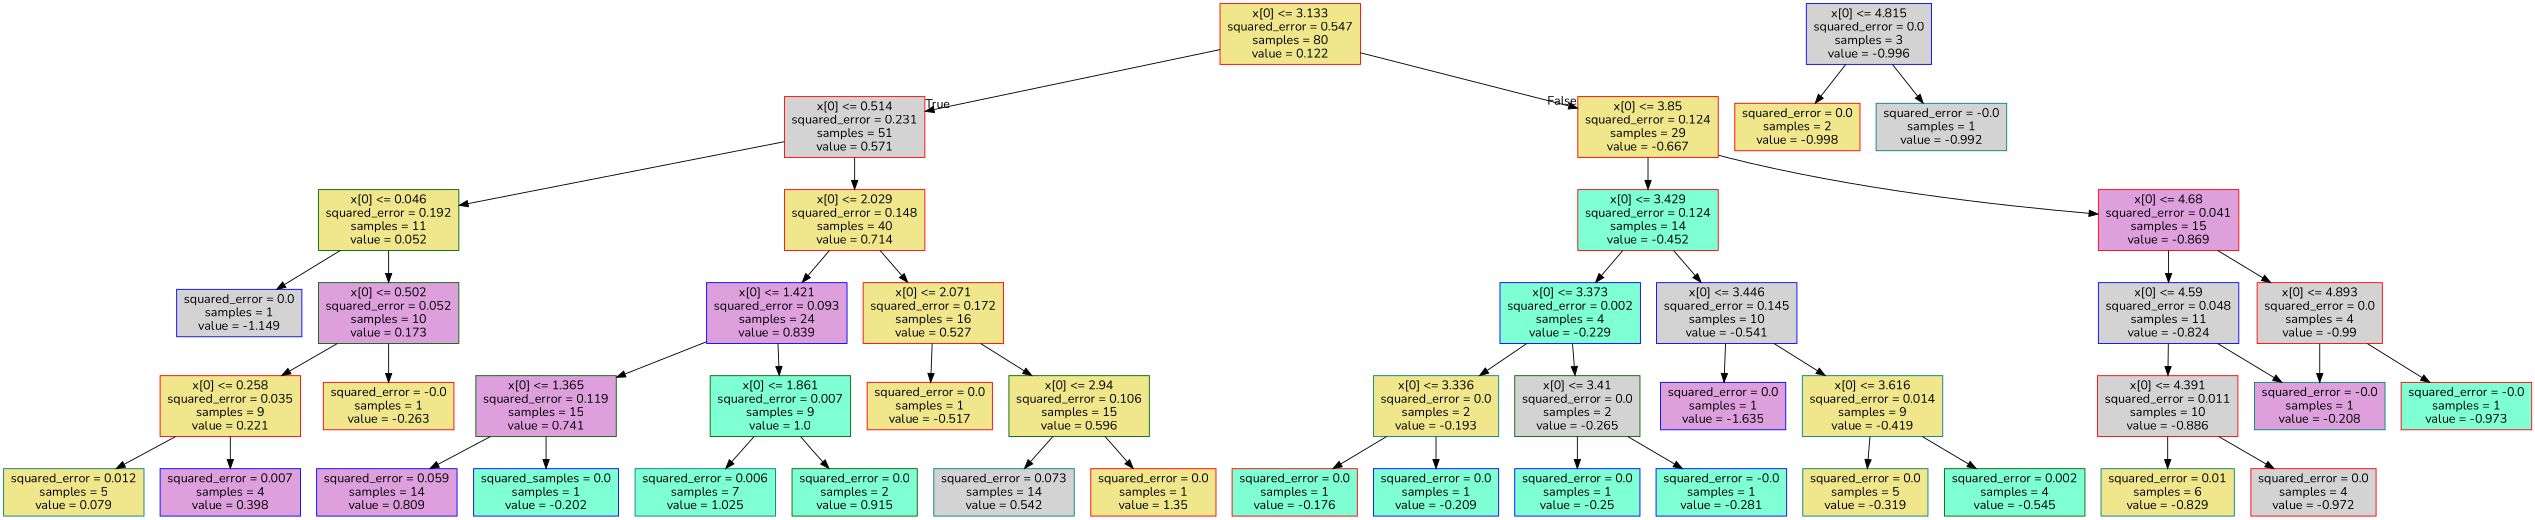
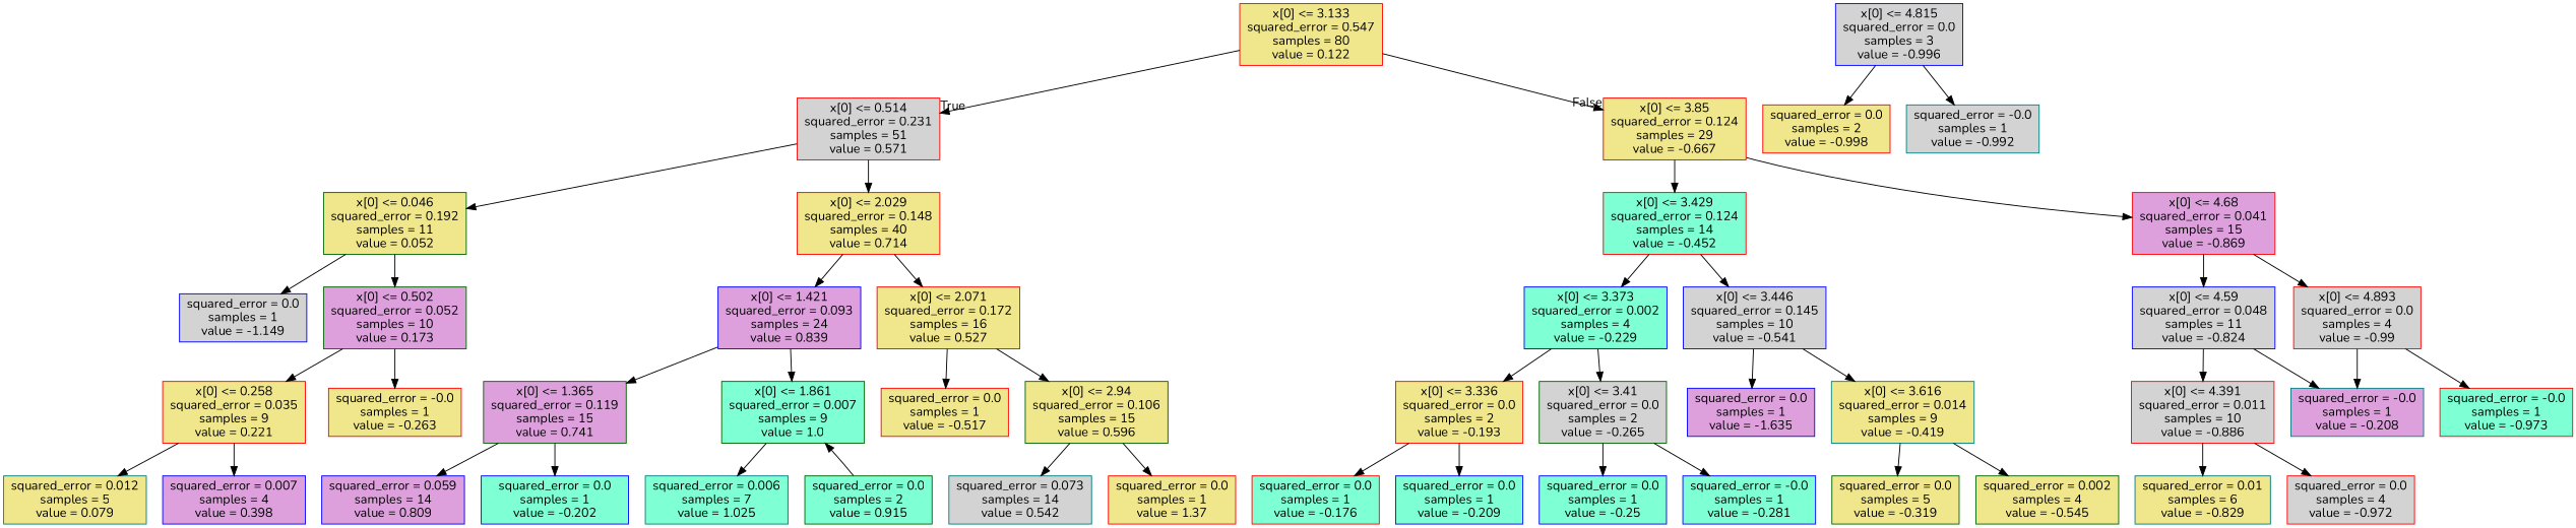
  digraph {
    fontname=Nunito
    node [color=red fillcolor=khaki fontname=Nunito shape=box style=filled]
    edge [fontname=Nunito]
    n1 [label="x[0] <= 3.133\nsquared_error = 0.547\nsamples = 80\nvalue = 0.122"]
    n2 [fillcolor=lightgrey label="x[0] <= 0.514\nsquared_error = 0.231\nsamples = 51\nvalue = 0.571"]
    n3 [label="x[0] <= 3.85\nsquared_error = 0.124\nsamples = 29\nvalue = -0.667"]
    n4 [color=darkgreen label="x[0] <= 0.046\nsquared_error = 0.192\nsamples = 11\nvalue = 0.052"]
    n5 [label="x[0] <= 2.029\nsquared_error = 0.148\nsamples = 40\nvalue = 0.714"]
    n6 [fillcolor=aquamarine label="x[0] <= 3.429\nsquared_error = 0.124\nsamples = 14\nvalue = -0.452"]
    n7 [fillcolor=plum label="x[0] <= 4.68\nsquared_error = 0.041\nsamples = 15\nvalue = -0.869"]
    n8 [color=blue fillcolor=lightgrey label="squared_error = 0.0\nsamples = 1\nvalue = -1.149"]
    n9 [color=darkgreen fillcolor=plum label="x[0] <= 0.502\nsquared_error = 0.052\nsamples = 10\nvalue = 0.173"]
    n10 [color=blue fillcolor=plum label="x[0] <= 1.421\nsquared_error = 0.093\nsamples = 24\nvalue = 0.839"]
    n11 [label="x[0] <= 2.071\nsquared_error = 0.172\nsamples = 16\nvalue = 0.527"]
    n12 [label="x[0] <= 0.258\nsquared_error = 0.035\nsamples = 9\nvalue = 0.221"]
    n13 [label="squared_error = -0.0\nsamples = 1\nvalue = -0.263"]
    n14 [color=teal label="squared_error = 0.012\nsamples = 5\nvalue = 0.079"]
    n15 [color=blue fillcolor=plum label="squared_error = 0.007\nsamples = 4\nvalue = 0.398"]
    n16 [color=darkgreen fillcolor=plum label="x[0] <= 1.365\nsquared_error = 0.119\nsamples = 15\nvalue = 0.741"]
    n17 [color=darkgreen fillcolor=aquamarine label="x[0] <= 1.861\nsquared_error = 0.007\nsamples = 9\nvalue = 1.0"]
    n18 [label="squared_error = 0.0\nsamples = 1\nvalue = -0.517"]
    n19 [color=darkgreen label="x[0] <= 2.94\nsquared_error = 0.106\nsamples = 15\nvalue = 0.596"]
    n20 [color=blue fillcolor=plum label="squared_error = 0.059\nsamples = 14\nvalue = 0.809"]
-   n21 [color=blue fillcolor=aquamarine label="squared_samples = 0.0\nsamples = 1\nvalue = -0.202"]
+   n21 [color=blue fillcolor=aquamarine label="squared_error = 0.0\nsamples = 1\nvalue = -0.202"]
    n22 [color=teal fillcolor=aquamarine label="squared_error = 0.006\nsamples = 7\nvalue = 1.025"]
    n23 [color=darkgreen fillcolor=aquamarine label="squared_error = 0.0\nsamples = 2\nvalue = 0.915"]
    n24 [color=teal fillcolor=lightgrey label="squared_error = 0.073\nsamples = 14\nvalue = 0.542"]
-   n25 [label="squared_error = 0.0\nsamples = 1\nvalue = 1.35"]
+   n25 [label="squared_error = 0.0\nsamples = 1\nvalue = 1.37"]
    n26 [color=blue fillcolor=aquamarine label="x[0] <= 3.373\nsquared_error = 0.002\nsamples = 4\nvalue = -0.229"]
    n27 [color=blue fillcolor=lightgrey label="x[0] <= 3.446\nsquared_error = 0.145\nsamples = 10\nvalue = -0.541"]
    n28 [color=blue fillcolor=lightgrey label="x[0] <= 4.59\nsquared_error = 0.048\nsamples = 11\nvalue = -0.824"]
    n29 [fillcolor=lightgrey label="x[0] <= 4.893\nsquared_error = 0.0\nsamples = 4\nvalue = -0.99"]
-   n30 [color=teal label="x[0] <= 3.336\nsquared_error = 0.0\nsamples = 2\nvalue = -0.193"]
+   n30 [label="x[0] <= 3.336\nsquared_error = 0.0\nsamples = 2\nvalue = -0.193"]
    n31 [color=darkgreen fillcolor=lightgrey label="x[0] <= 3.41\nsquared_error = 0.0\nsamples = 2\nvalue = -0.265"]
    n32 [color=blue fillcolor=plum label="squared_error = 0.0\nsamples = 1\nvalue = -1.635"]
    n33 [color=teal label="x[0] <= 3.616\nsquared_error = 0.014\nsamples = 9\nvalue = -0.419"]
    n34 [fillcolor=aquamarine label="squared_error = 0.0\nsamples = 1\nvalue = -0.176"]
    n35 [color=blue fillcolor=aquamarine label="squared_error = 0.0\nsamples = 1\nvalue = -0.209"]
    n36 [color=blue fillcolor=aquamarine label="squared_error = 0.0\nsamples = 1\nvalue = -0.25"]
    n37 [color=blue fillcolor=aquamarine label="squared_error = -0.0\nsamples = 1\nvalue = -0.281"]
-   n38 [color=teal label="squared_error = 0.0\nsamples = 5\nvalue = -0.319"]
-   n39 [color=darkgreen fillcolor=aquamarine label="squared_error = 0.002\nsamples = 4\nvalue = -0.545"]
+   n38 [color=darkgreen label="squared_error = 0.0\nsamples = 5\nvalue = -0.319"]
+   n39 [color=darkgreen label="squared_error = 0.002\nsamples = 4\nvalue = -0.545"]
    n40 [fillcolor=lightgrey label="x[0] <= 4.391\nsquared_error = 0.011\nsamples = 10\nvalue = -0.886"]
    n41 [color=teal fillcolor=plum label="squared_error = -0.0\nsamples = 1\nvalue = -0.208"]
    n42 [fillcolor=aquamarine label="squared_error = -0.0\nsamples = 1\nvalue = -0.973"]
    n43 [color=teal label="squared_error = 0.01\nsamples = 6\nvalue = -0.829"]
    n44 [fillcolor=lightgrey label="squared_error = 0.0\nsamples = 4\nvalue = -0.972"]
    n45 [color=blue fillcolor=lightgrey label="x[0] <= 4.815\nsquared_error = 0.0\nsamples = 3\nvalue = -0.996"]
    n46 [label="squared_error = 0.0\nsamples = 2\nvalue = -0.998"]
    n47 [color=teal fillcolor=lightgrey label="squared_error = -0.0\nsamples = 1\nvalue = -0.992"]
    n1 -> n2 [headlabel=True labelangle=45 labeldistance=2.5]
    n1 -> n3 [headlabel=False labelangle=-45 labeldistance=2.5]
    n2 -> n4
    n2 -> n5
    n3 -> n6
    n3 -> n7
    n4 -> n8
    n4 -> n9
    n5 -> n10
    n5 -> n11
    n6 -> n26
    n6 -> n27
    n7 -> n28
    n7 -> n29
    n9 -> n12
    n9 -> n13
    n10 -> n16
    n10 -> n17
    n11 -> n18
    n11 -> n19
    n12 -> n14
    n12 -> n15
    n16 -> n20
    n16 -> n21
    n17 -> n22
-   n17 -> n23
+   n23 -> n17
    n19 -> n24
    n19 -> n25
    n26 -> n30
    n26 -> n31
    n27 -> n32
    n27 -> n33
    n28 -> n40
    n28 -> n41
    n29 -> n41
    n29 -> n42
    n30 -> n34
    n30 -> n35
    n31 -> n36
    n31 -> n37
    n33 -> n38
    n33 -> n39
    n40 -> n43
    n40 -> n44
    n45 -> n46
    n45 -> n47
  }
